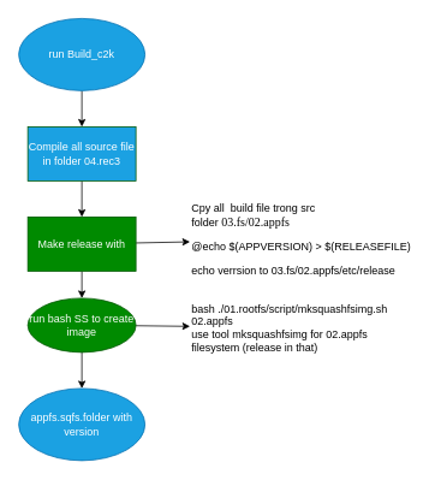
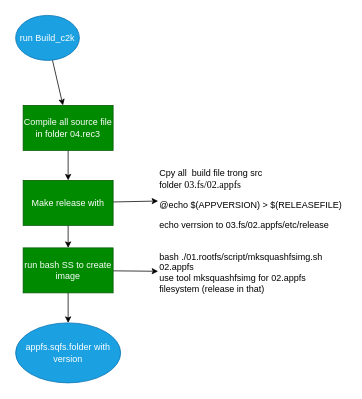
  <mxCell id="0" />
  <mxCell id="1" parent="0" />
  <mxCell id="2" value="" style="edgeStyle=none;html=1;" edge="1" parent="1" source="3" target="6"><mxGeometry relative="1" as="geometry" /></mxCell>
- <mxCell id="3" value="Compile all source file in folder 04.rec3" style="whiteSpace=wrap;html=1;fillColor=#1ba1e2;fontColor=#ffffff;strokeColor=#005700;" vertex="1" parent="1"><mxGeometry x="30" y="140" width="120" height="60" as="geometry" /></mxCell>
+ <mxCell id="3" value="Compile all source file in folder 04.rec3" style="whiteSpace=wrap;html=1;fillColor=#008a00;fontColor=#ffffff;strokeColor=#005700;" vertex="1" parent="1"><mxGeometry x="30" y="140" width="120" height="60" as="geometry" /></mxCell>
  <mxCell id="4" value="" style="edgeStyle=none;html=1;" edge="1" parent="1" source="6" target="9"><mxGeometry relative="1" as="geometry" /></mxCell>
  <mxCell id="5" value="" style="edgeStyle=none;html=1;" edge="1" parent="1" source="6" target="12"><mxGeometry relative="1" as="geometry" /></mxCell>
  <mxCell id="6" value="Make release with" style="whiteSpace=wrap;html=1;fillColor=#008a00;fontColor=#ffffff;strokeColor=#005700;" vertex="1" parent="1"><mxGeometry x="30" y="240" width="120" height="60" as="geometry" /></mxCell>
  <mxCell id="7" value="" style="edgeStyle=none;html=1;" edge="1" parent="1" source="8" target="3"><mxGeometry relative="1" as="geometry" /></mxCell>
- <mxCell id="8" value="run Build_c2k" style="ellipse;whiteSpace=wrap;html=1;fillColor=#1ba1e2;fontColor=#ffffff;strokeColor=#006EAF;" vertex="1" parent="1"><mxGeometry x="20" y="20" width="140" height="80" as="geometry" /></mxCell>
+ <mxCell id="8" value="run Build_c2k" style="ellipse;whiteSpace=wrap;html=1;fillColor=#1ba1e2;fontColor=#ffffff;strokeColor=#006EAF;" vertex="1" parent="1"><mxGeometry x="20" y="20" width="85" height="60" as="geometry" /></mxCell>
  <mxCell id="9" value="&lt;p class=&quot;MsoListParagraph&quot;&gt;&lt;/p&gt;&lt;div style=&quot;&quot;&gt;&lt;br&gt;&lt;/div&gt;&lt;div style=&quot;&quot;&gt;&lt;span style=&quot;text-indent: -0.25in; background-color: initial;&quot;&gt;Cpy all&amp;nbsp; build file trong src folder&amp;nbsp;&lt;/span&gt;&lt;span style=&quot;font-size:10.0pt;font-family:&amp;quot;Times New Roman&amp;quot;,serif;&lt;br/&gt;mso-fareast-font-family:Calibri;mso-fareast-theme-font:minor-latin;mso-font-kerning:&lt;br/&gt;0pt;mso-ligatures:none;mso-ansi-language:EN-US;mso-fareast-language:EN-US;&lt;br/&gt;mso-bidi-language:AR-SA&quot;&gt;03.fs/02.appfs&lt;/span&gt;&lt;span style=&quot;text-indent: -0.25in; background-color: initial;&quot;&gt;&amp;nbsp;&lt;/span&gt;&lt;/div&gt;&lt;div style=&quot;&quot;&gt;&lt;p class=&quot;MsoNormal&quot;&gt;&lt;span&gt;@&lt;/span&gt;&lt;span&gt;echo &lt;/span&gt;&lt;span&gt;$(&lt;/span&gt;&lt;span&gt;APPVERSION&lt;/span&gt;&lt;span&gt;)&lt;/span&gt;&lt;span&gt; &amp;gt; &lt;/span&gt;&lt;span&gt;$(&lt;/span&gt;&lt;span&gt;RELEASEFILE&lt;/span&gt;&lt;span&gt;)&lt;/span&gt;&lt;span&gt;&lt;/span&gt;&lt;/p&gt;&lt;/div&gt;&lt;div style=&quot;&quot;&gt;&lt;span style=&quot;text-indent: -0.25in; background-color: initial;&quot;&gt;echo verrsion to&amp;nbsp;&lt;/span&gt;&lt;span style=&quot;text-indent: -24px; background-color: initial;&quot;&gt;03.fs/02.appfs/etc/release&lt;/span&gt;&lt;span style=&quot;text-indent: -24px; background-color: initial;&quot;&gt;&amp;nbsp;&lt;/span&gt;&lt;/div&gt;&lt;div style=&quot;&quot;&gt;&lt;span style=&quot;text-indent: -0.25in; background-color: initial;&quot;&gt;&lt;br&gt;&lt;/span&gt;&lt;/div&gt;&lt;p class=&quot;MsoListParagraph&quot;&gt;&lt;/p&gt;&lt;p&gt;&lt;/p&gt;" style="text;strokeColor=none;align=left;fillColor=none;html=1;verticalAlign=middle;whiteSpace=wrap;rounded=0;" vertex="1" parent="1"><mxGeometry x="210" y="220" width="250" height="90" as="geometry" /></mxCell>
  <mxCell id="10" value="" style="edgeStyle=none;html=1;" edge="1" parent="1" source="12" target="13"><mxGeometry relative="1" as="geometry" /></mxCell>
  <mxCell id="11" value="" style="edgeStyle=none;html=1;" edge="1" parent="1" source="12" target="14"><mxGeometry relative="1" as="geometry" /></mxCell>
- <mxCell id="12" value="run bash SS to create image" style="ellipse;whiteSpace=wrap;html=1;fillColor=#008a00;fontColor=#ffffff;strokeColor=#005700;" vertex="1" parent="1"><mxGeometry x="30" y="330" width="120" height="60" as="geometry" /></mxCell>
+ <mxCell id="12" value="run bash SS to create image" style="whiteSpace=wrap;html=1;fillColor=#008a00;fontColor=#ffffff;strokeColor=#005700;" vertex="1" parent="1"><mxGeometry x="30" y="330" width="120" height="60" as="geometry" /></mxCell>
  <mxCell id="13" value="bash ./01.rootfs/script/mksquashfsimg.sh 02.appfs&lt;br&gt;use tool&amp;nbsp;mksquashfsimg for&amp;nbsp;&lt;span&gt;02.appfs filesystem (release in that)&lt;/span&gt;" style="text;strokeColor=none;align=left;fillColor=none;html=1;verticalAlign=middle;whiteSpace=wrap;rounded=0;" vertex="1" parent="1"><mxGeometry x="210" y="325" width="250" height="75" as="geometry" /></mxCell>
  <mxCell id="14" value="&lt;span&gt;appfs.sqfs.folder with version&lt;br&gt;&lt;/span&gt;" style="ellipse;whiteSpace=wrap;html=1;fillColor=#1ba1e2;fontColor=#ffffff;strokeColor=#006EAF;" vertex="1" parent="1"><mxGeometry x="20" y="430" width="140" height="80" as="geometry" /></mxCell>
